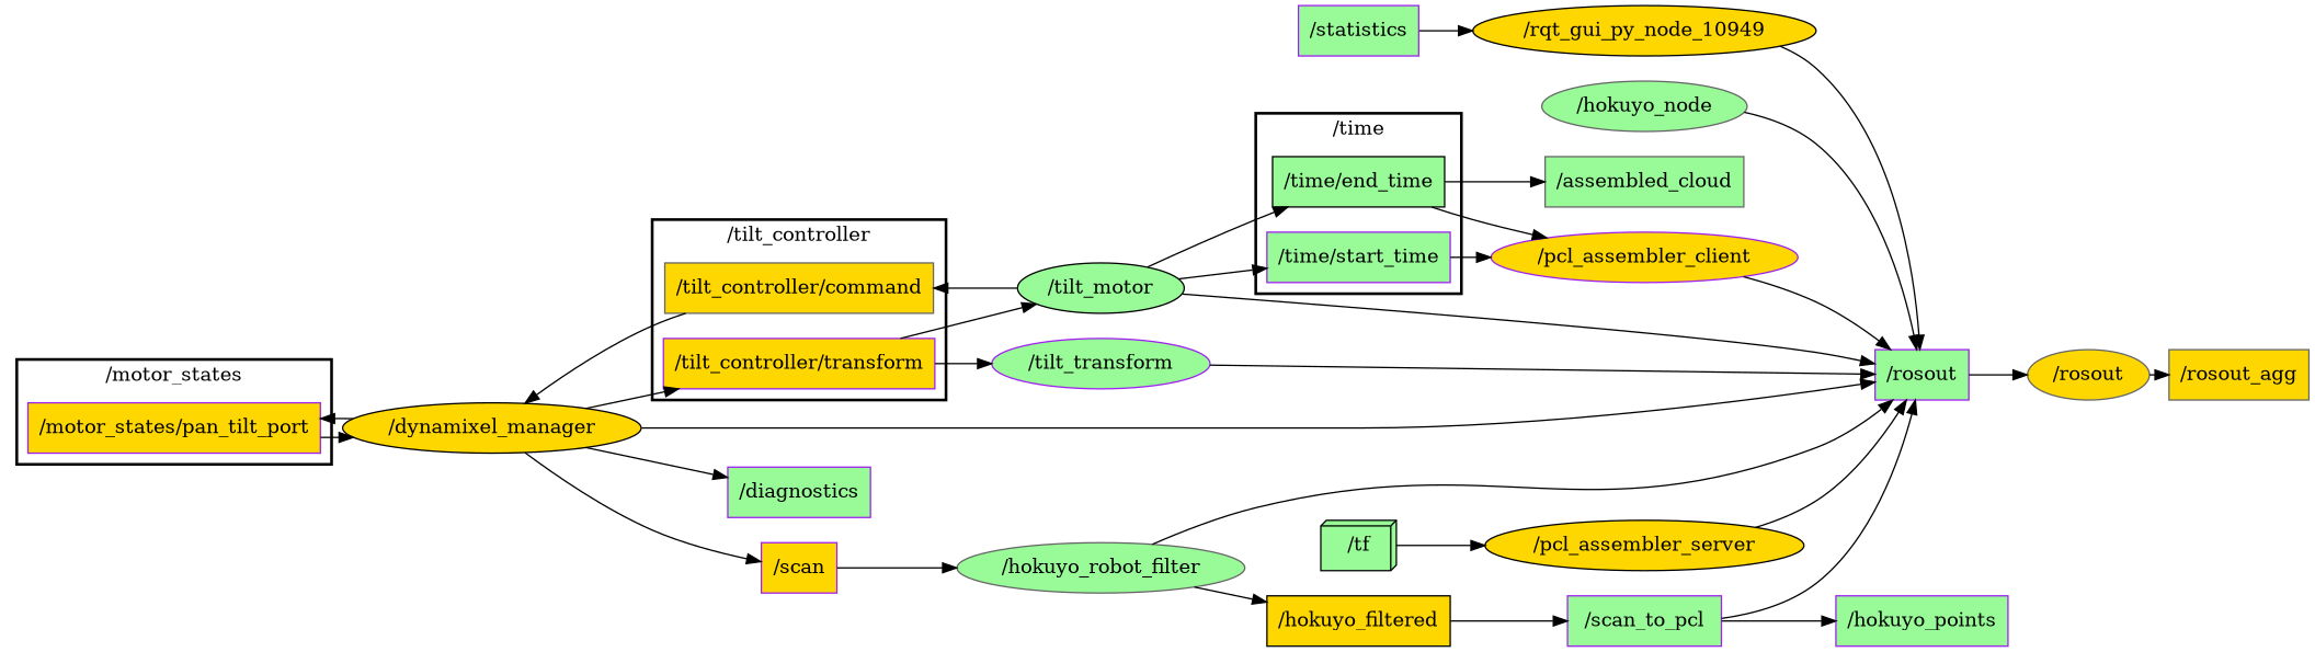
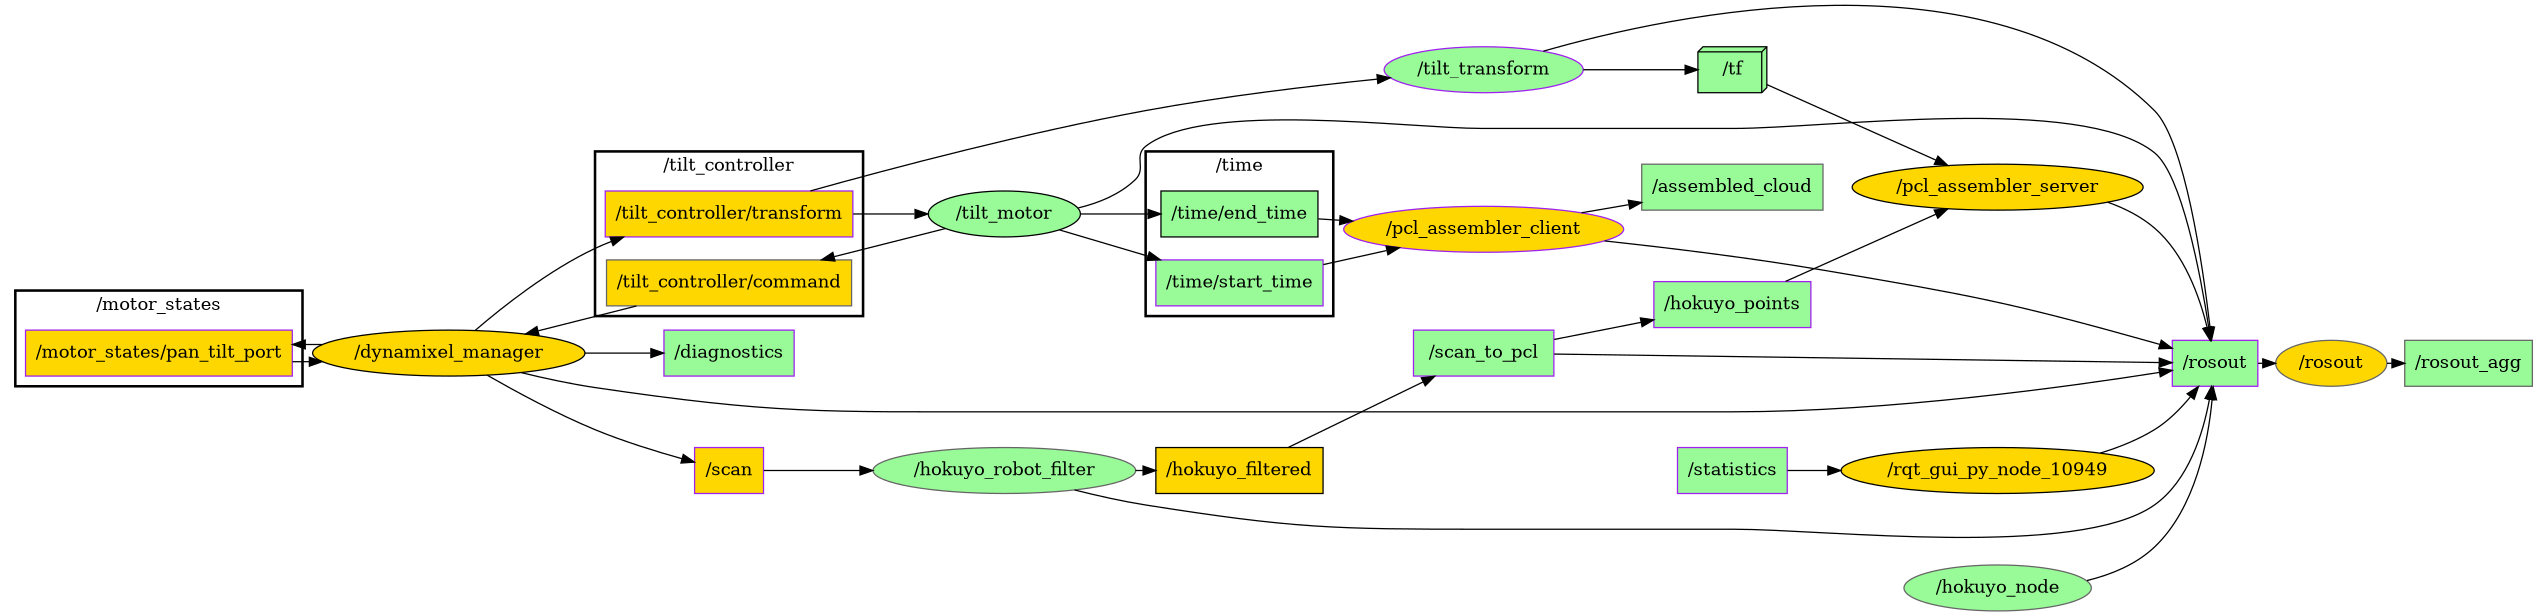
  digraph {
    compound=True
    rank=same
    rankdir=LR
    ranksep=0.2
    node [color=purple fillcolor=palegreen shape=box style=filled]
    edge [penwidth=1]
    n1 [fillcolor=gold height=0.5 label="/tilt_controller/transform" width=1.7083]
    n2 [color=gray40 fillcolor=gold height=0.5 label="/tilt_controller/command" width=2.125]
    n3 [color=black height=0.5 label="/time/end_time" width=1.3889]
    n4 [height=0.5 label="/time/start_time" width=1.4444]
    n5 [fillcolor=gold height=0.5 label="/motor_states/pan_tilt_port" width=2.2778]
    n6 [height=0.5 label="/tilt_transform" shape=ellipse width=1.7151]
    n7 [color=black height=0.5 label="/tilt_motor" shape=ellipse width=1.354]
    n8 [color=black fillcolor=gold height=0.5 label="/dynamixel_manager" shape=ellipse width=2.3831]
    n9 [fillcolor=gold height=0.5 label="/pcl_assembler_client" shape=ellipse width=2.4373]
    n10 [height=0.5 label="/rosout" width=0.75]
    n11 [color=black height=0.5 label="/tf" shape=box3d width=0.75]
    n12 [height=0.5 label="/diagnostics" width=1.125]
    n13 [fillcolor=gold height=0.5 label="/scan" width=0.75]
    n14 [color=gray40 height=0.5 label="/assembled_cloud" width=1.5833]
    n15 [color=gray40 fillcolor=gold height=0.5 label="/rosout" shape=ellipse width=0.97491]
    n16 [color=black fillcolor=gold height=0.5 label="/pcl_assembler_server" shape=ellipse width=2.4914]
-   n17 [color=gray40 fillcolor=gold height=0.5 label="/rosout_agg" width=1.1111]
+   n17 [color=gray40 height=0.5 label="/rosout_agg" width=1.1111]
    n18 [height=0.5 label="/hokuyo_points" width=1.4028]
    n19 [color=gray40 height=0.5 label="/hokuyo_robot_filter" shape=ellipse width=2.329]
    n20 [color=black fillcolor=gold height=0.5 label="/hokuyo_filtered" width=1.4861]
    n21 [height=0.5 label="/scan_to_pcl" width=1.5346]
    n22 [height=0.5 label="/statistics" width=0.93056]
    n23 [color=black fillcolor=gold height=0.5 label="/rqt_gui_py_node_10949" shape=ellipse width=2.7623]
    n24 [color=gray40 height=0.5 label="/hokuyo_node" shape=ellipse width=1.6971]
    subgraph cluster_1 {
      label="/tilt_controller"
      style=bold
      n1
      n2
    }
    subgraph cluster_2 {
      label="/time"
      style=bold
      n3
      n4
    }
    subgraph cluster_3 {
      label="/motor_states"
      style=bold
      n5
    }
    n1 -> n6
    n1 -> n7
    n2 -> n8
    n3 -> n9
    n4 -> n9
    n5 -> n8
    n6 -> n10
+   n6 -> n11
    n7 -> n2
    n7 -> n3
    n7 -> n4
    n7 -> n10
    n8 -> n1
    n8 -> n5
    n8 -> n10
    n8 -> n12
    n8 -> n13
    n9 -> n10
-   n3 -> n14
+   n9 -> n14
    n10 -> n15
    n11 -> n16
    n13 -> n19
    n15 -> n17
    n16 -> n10
+   n18 -> n16
    n19 -> n10
    n19 -> n20
    n20 -> n21
    n21 -> n10
    n21 -> n18
    n22 -> n23
    n23 -> n10
    n24 -> n10
  }
